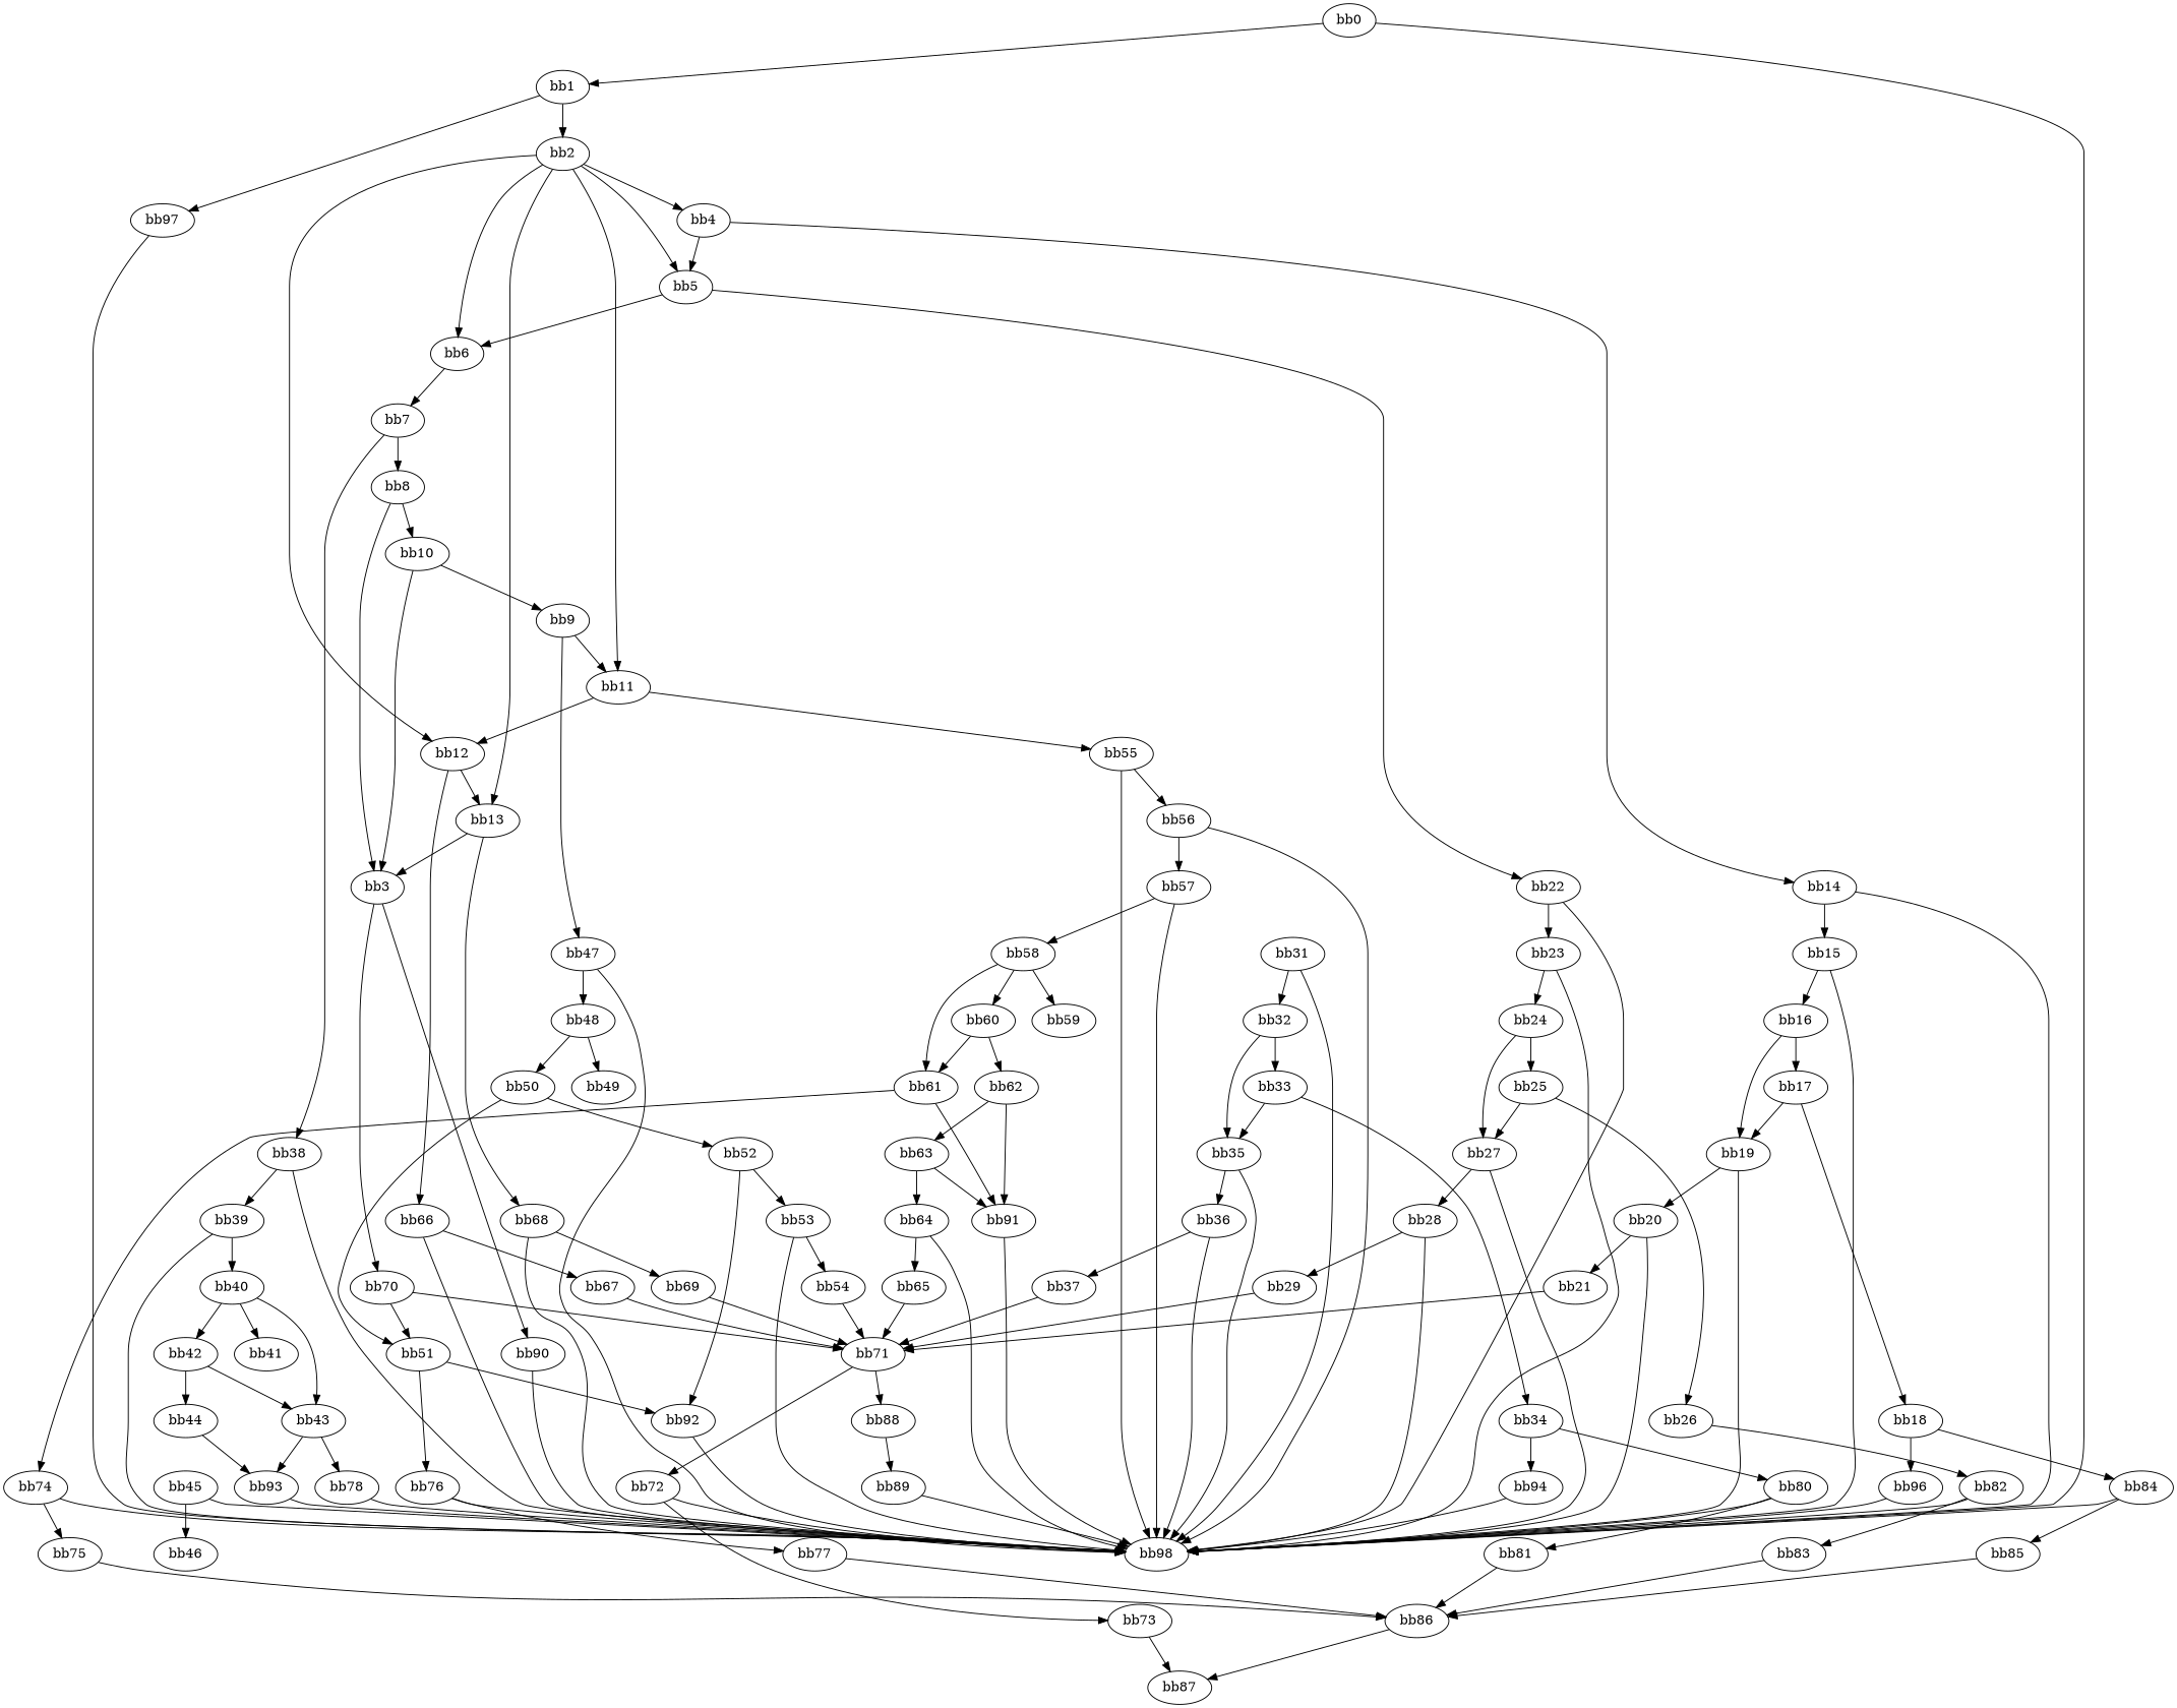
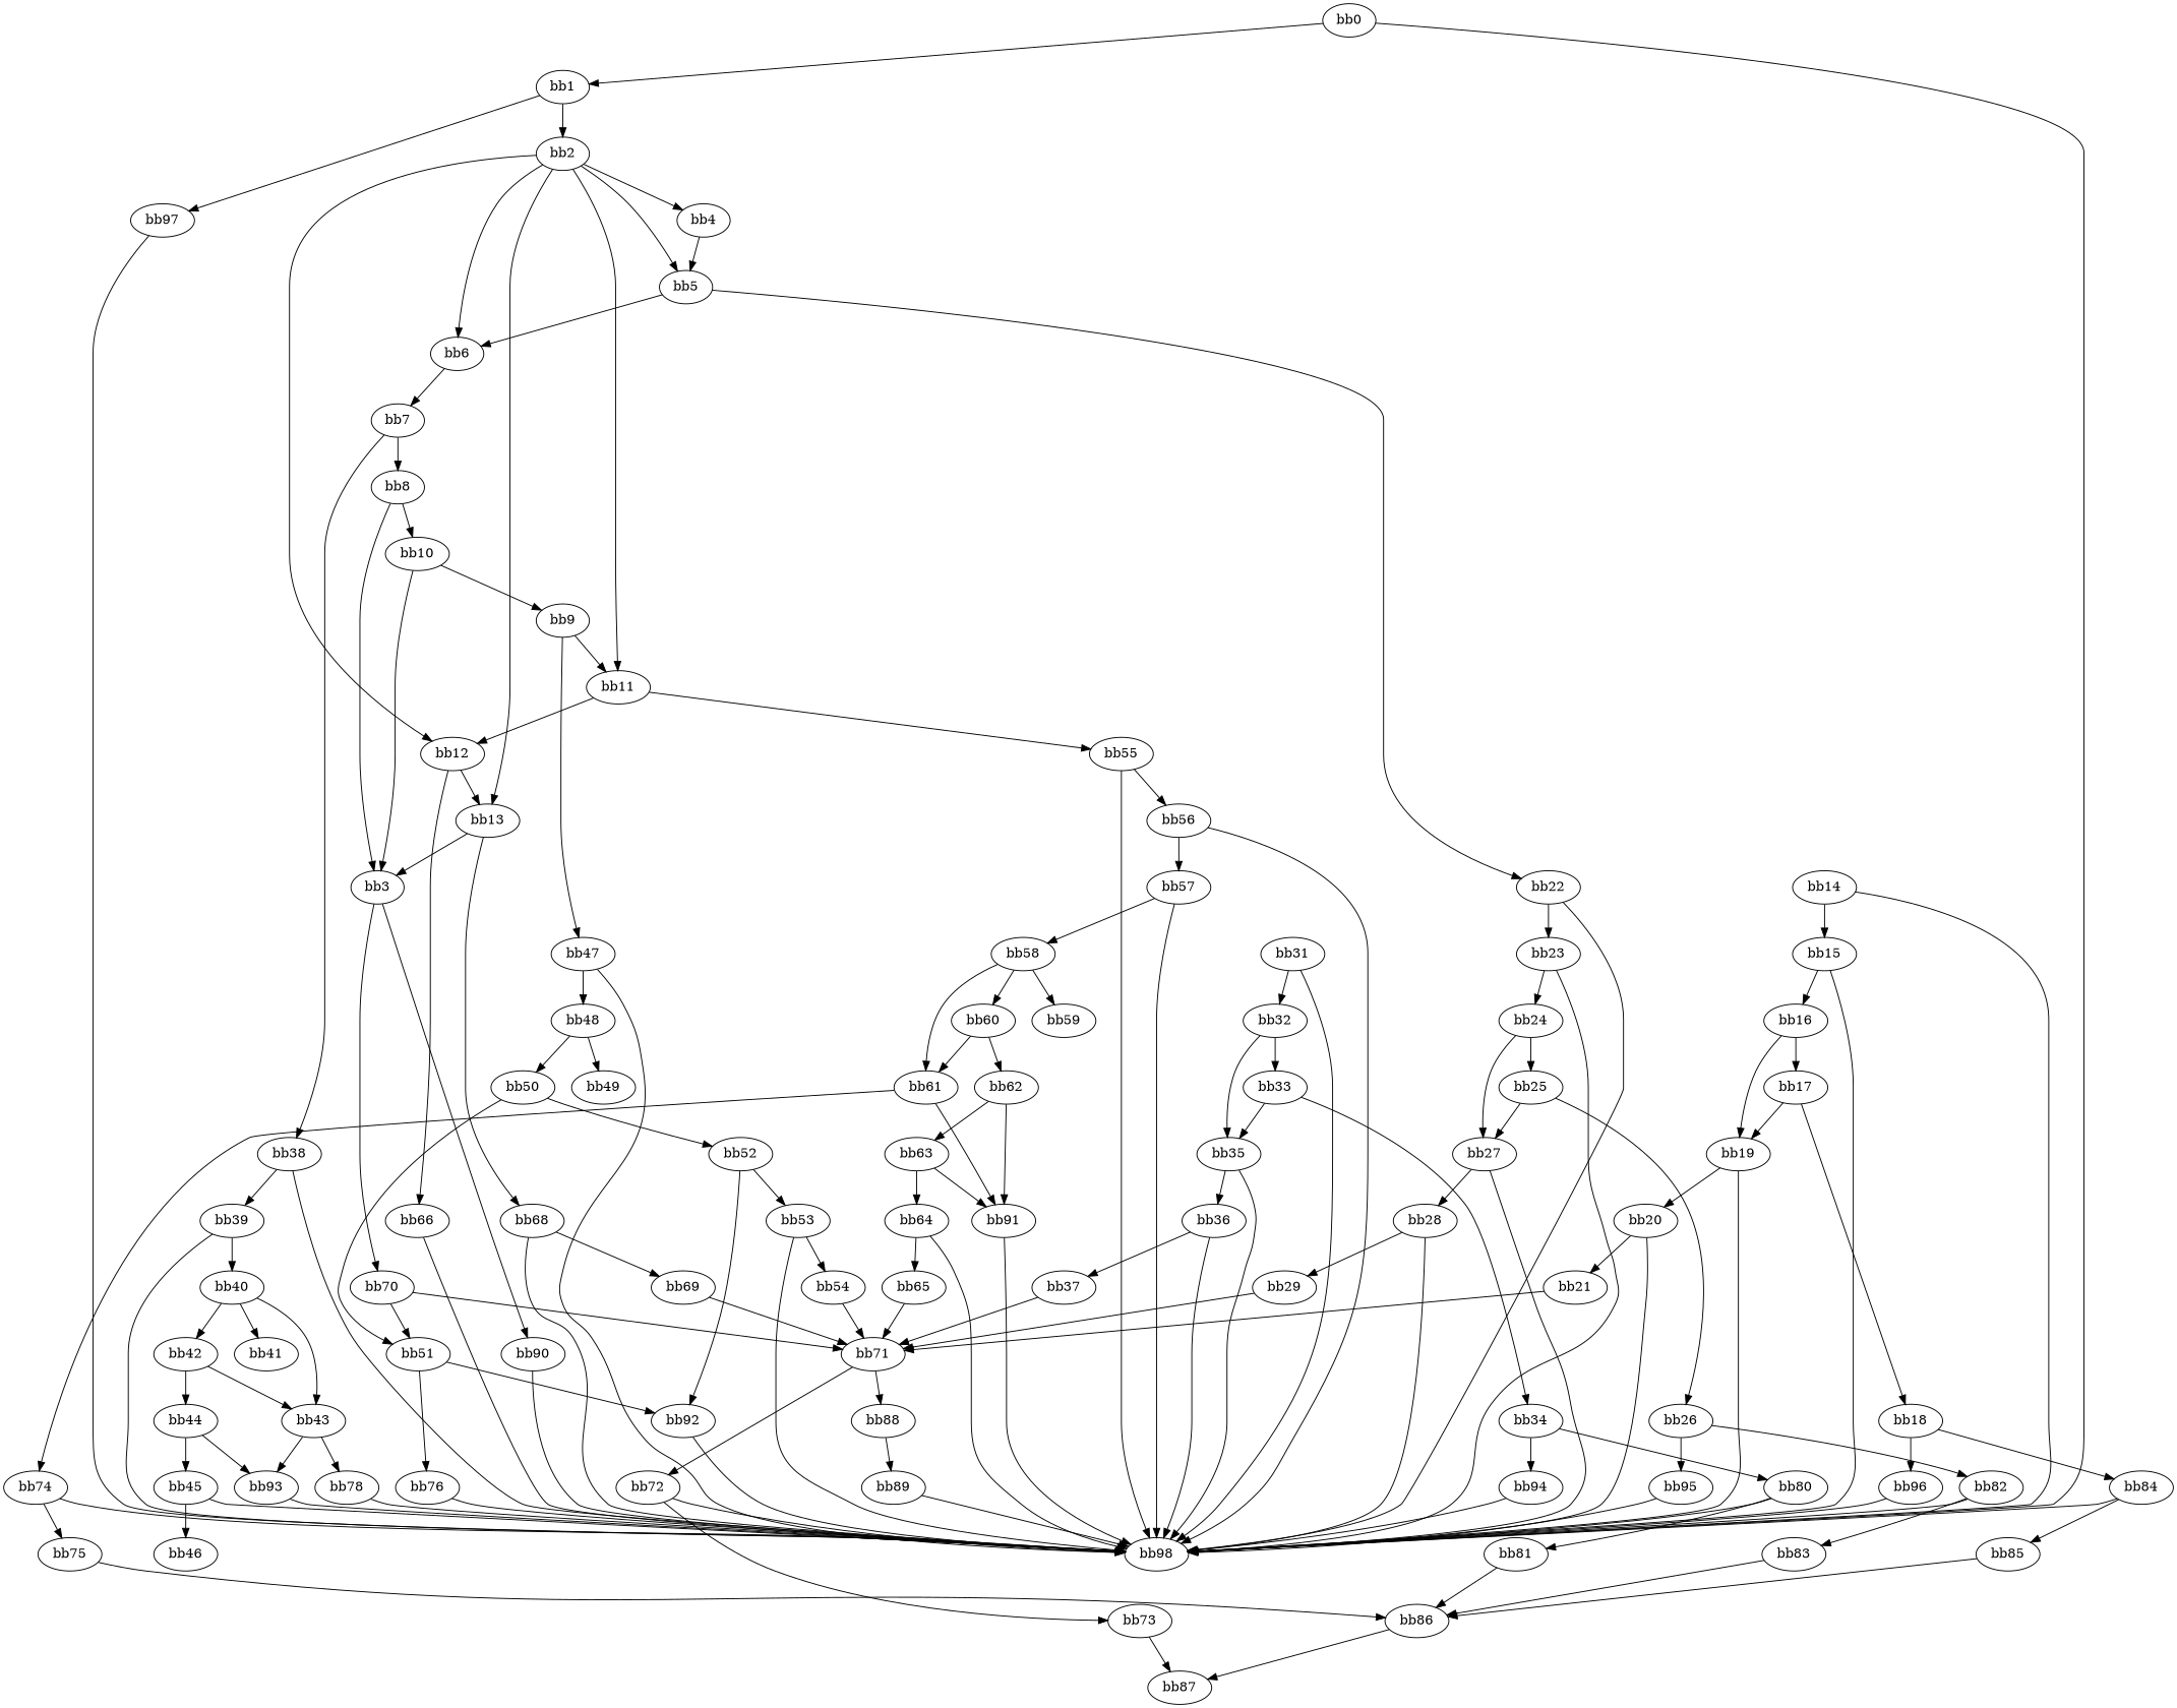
  digraph {
    n1 [label="bb0\l"]
    n2 [label="bb1\l"]
    n3 [label="bb98\l"]
    n4 [label="bb2\l"]
    n5 [label="bb97\l"]
    n6 [label="bb4\l"]
    n7 [label="bb5\l"]
    n8 [label="bb6\l"]
    n9 [label="bb11\l"]
    n10 [label="bb12\l"]
    n11 [label="bb13\l"]
    n12 [label="bb14\l"]
    n13 [label="bb22\l"]
    n14 [label="bb7\l"]
    n15 [label="bb8\l"]
    n16 [label="bb38\l"]
    n17 [label="bb3\l"]
    n18 [label="bb10\l"]
    n19 [label="bb55\l"]
    n20 [label="bb66\l"]
    n21 [label="bb68\l"]
    n22 [label="bb70\l"]
    n23 [label="bb90\l"]
    n24 [label="bb71\l"]
    n25 [label="bb51\l"]
    n26 [label="bb15\l"]
    n27 [label="bb23\l"]
    n28 [label="bb39\l"]
    n29 [label="bb9\l"]
    n30 [label="bb47\l"]
    n31 [label="bb48\l"]
    n32 [label="bb56\l"]
-   n33 [label="bb67\l"]
    n34 [label="bb69\l"]
    n35 [label="bb16\l"]
    n36 [label="bb17\l"]
    n37 [label="bb19\l"]
    n38 [label="bb18\l"]
    n39 [label="bb20\l"]
    n40 [label="bb84\l"]
    n41 [label="bb96\l"]
    n42 [label="bb85\l"]
    n43 [label="bb21\l"]
    n44 [label="bb72\l"]
    n45 [label="bb88\l"]
    n46 [label="bb24\l"]
    n47 [label="bb25\l"]
    n48 [label="bb27\l"]
    n49 [label="bb26\l"]
    n50 [label="bb28\l"]
    n51 [label="bb82\l"]
+   n52 [label="bb95\l"]
    n53 [label="bb83\l"]
    n54 [label="bb29\l"]
    n55 [label="bb31\l"]
    n56 [label="bb32\l"]
    n57 [label="bb33\l"]
    n58 [label="bb35\l"]
    n59 [label="bb34\l"]
    n60 [label="bb36\l"]
    n61 [label="bb80\l"]
    n62 [label="bb94\l"]
    n63 [label="bb81\l"]
    n64 [label="bb37\l"]
    n65 [label="bb40\l"]
    n66 [label="bb41\l"]
    n67 [label="bb42\l"]
    n68 [label="bb43\l"]
    n69 [label="bb44\l"]
    n70 [label="bb78\l"]
    n71 [label="bb93\l"]
    n72 [label="bb45\l"]
    n73 [label="bb46\l"]
    n74 [label="bb49\l"]
    n75 [label="bb50\l"]
    n76 [label="bb52\l"]
    n77 [label="bb76\l"]
    n78 [label="bb92\l"]
    n79 [label="bb53\l"]
-   n80 [label="bb77\l"]
    n81 [label="bb54\l"]
    n82 [label="bb57\l"]
    n83 [label="bb58\l"]
    n84 [label="bb59\l"]
    n85 [label="bb60\l"]
    n86 [label="bb61\l"]
    n87 [label="bb62\l"]
    n88 [label="bb74\l"]
    n89 [label="bb91\l"]
    n90 [label="bb63\l"]
    n91 [label="bb75\l"]
    n92 [label="bb64\l"]
    n93 [label="bb65\l"]
    n94 [label="bb73\l"]
    n95 [label="bb89\l"]
    n96 [label="bb87\l"]
    n97 [label="bb86\l"]
    n1 -> n2
    n1 -> n3
    n2 -> n4
    n2 -> n5
    n4 -> n6
    n4 -> n7
    n4 -> n8
    n4 -> n9
    n4 -> n10
    n4 -> n11
    n5 -> n3
    n6 -> n7
-   n6 -> n12
    n7 -> n8
    n7 -> n13
    n8 -> n14
    n9 -> n10
    n9 -> n19
    n10 -> n11
    n10 -> n20
    n11 -> n17
    n11 -> n21
    n12 -> n3
    n12 -> n26
    n13 -> n3
    n13 -> n27
    n14 -> n15
    n14 -> n16
    n15 -> n17
    n15 -> n18
    n16 -> n3
    n16 -> n28
    n17 -> n22
    n17 -> n23
    n18 -> n17
    n18 -> n29
    n19 -> n3
    n19 -> n32
    n20 -> n3
-   n20 -> n33
    n21 -> n3
    n21 -> n34
    n22 -> n24
    n22 -> n25
    n23 -> n3
    n24 -> n44
    n24 -> n45
    n25 -> n77
    n25 -> n78
    n26 -> n3
    n26 -> n35
    n27 -> n3
    n27 -> n46
    n28 -> n3
    n28 -> n65
    n29 -> n9
    n29 -> n30
    n30 -> n3
    n30 -> n31
    n31 -> n74
    n31 -> n75
    n32 -> n3
    n32 -> n82
-   n33 -> n24
    n34 -> n24
    n35 -> n36
    n35 -> n37
    n36 -> n37
    n36 -> n38
    n37 -> n3
    n37 -> n39
    n38 -> n40
    n38 -> n41
    n39 -> n3
    n39 -> n43
    n40 -> n3
    n40 -> n42
    n41 -> n3
    n42 -> n97
    n43 -> n24
    n44 -> n3
    n44 -> n94
    n45 -> n95
    n46 -> n47
    n46 -> n48
    n47 -> n48
    n47 -> n49
    n48 -> n3
    n48 -> n50
    n49 -> n51
+   n49 -> n52
    n50 -> n3
    n50 -> n54
    n51 -> n3
    n51 -> n53
+   n52 -> n3
    n53 -> n97
    n54 -> n24
    n55 -> n3
    n55 -> n56
    n56 -> n57
    n56 -> n58
    n57 -> n58
    n57 -> n59
    n58 -> n3
    n58 -> n60
    n59 -> n61
    n59 -> n62
    n60 -> n3
    n60 -> n64
    n61 -> n3
    n61 -> n63
    n62 -> n3
    n63 -> n97
    n64 -> n24
    n65 -> n66
    n65 -> n67
    n65 -> n68
    n67 -> n68
    n67 -> n69
    n68 -> n70
    n68 -> n71
    n69 -> n71
+   n69 -> n72
    n70 -> n3
    n71 -> n3
    n72 -> n3
    n72 -> n73
    n75 -> n25
    n75 -> n76
    n76 -> n78
    n76 -> n79
    n77 -> n3
-   n77 -> n80
    n78 -> n3
    n79 -> n3
    n79 -> n81
-   n80 -> n97
    n81 -> n24
    n82 -> n3
    n82 -> n83
    n83 -> n84
    n83 -> n85
    n83 -> n86
    n85 -> n86
    n85 -> n87
    n86 -> n88
    n86 -> n89
    n87 -> n89
    n87 -> n90
    n88 -> n3
    n88 -> n91
    n89 -> n3
    n90 -> n89
    n90 -> n92
    n91 -> n97
    n92 -> n3
    n92 -> n93
    n93 -> n24
    n94 -> n96
    n95 -> n3
    n97 -> n96
  }
